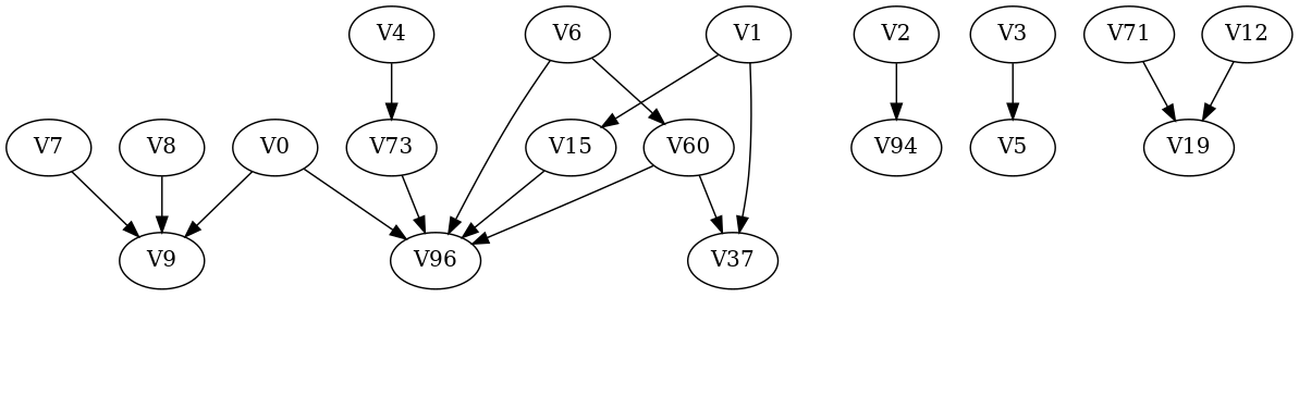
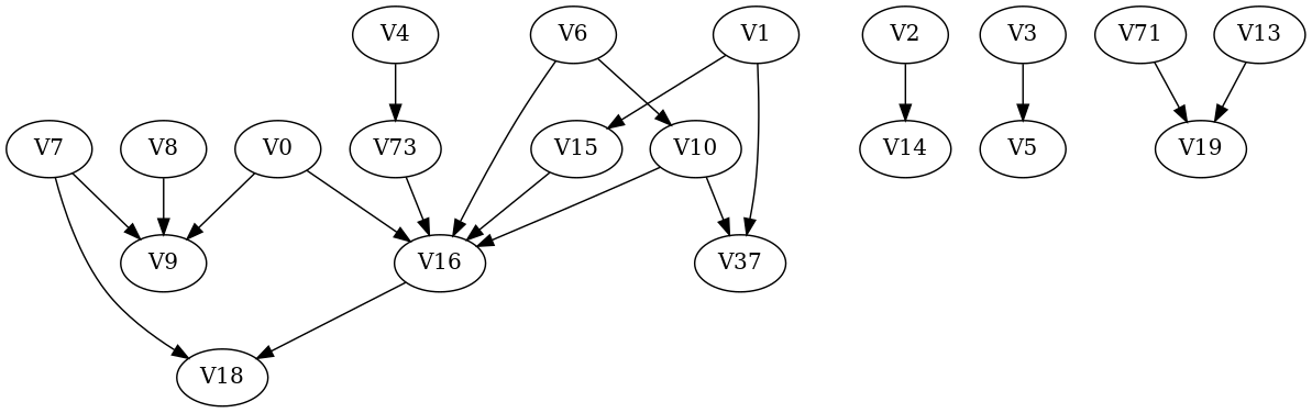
  strict digraph {
    concentrate=True
    V0
    V9
-   V16 [label=V96]
+   V16
+   V18
    V1
    V15
    n7 [label=V37]
    V2
-   V14 [label=V94]
+   V14
    V3
    V5
    n12 [label=V73]
    V4
    V6
-   V10 [label=V60]
+   V10
    V7
    V8
    n18 [label=V71]
    V19
-   V12
+   V12 [label=V13]
    V0 -> V9
    V0 -> V16
+   V16 -> V18
    V1 -> V15
    V1 -> n7
    V15 -> V16
    V2 -> V14
    V3 -> V5
    n12 -> V16
    V4 -> n12
    V6 -> V16
    V6 -> V10
    V10 -> V16
    V10 -> n7
    V7 -> V9
+   V7 -> V18
    V8 -> V9
    n18 -> V19
    V12 -> V19
  }
